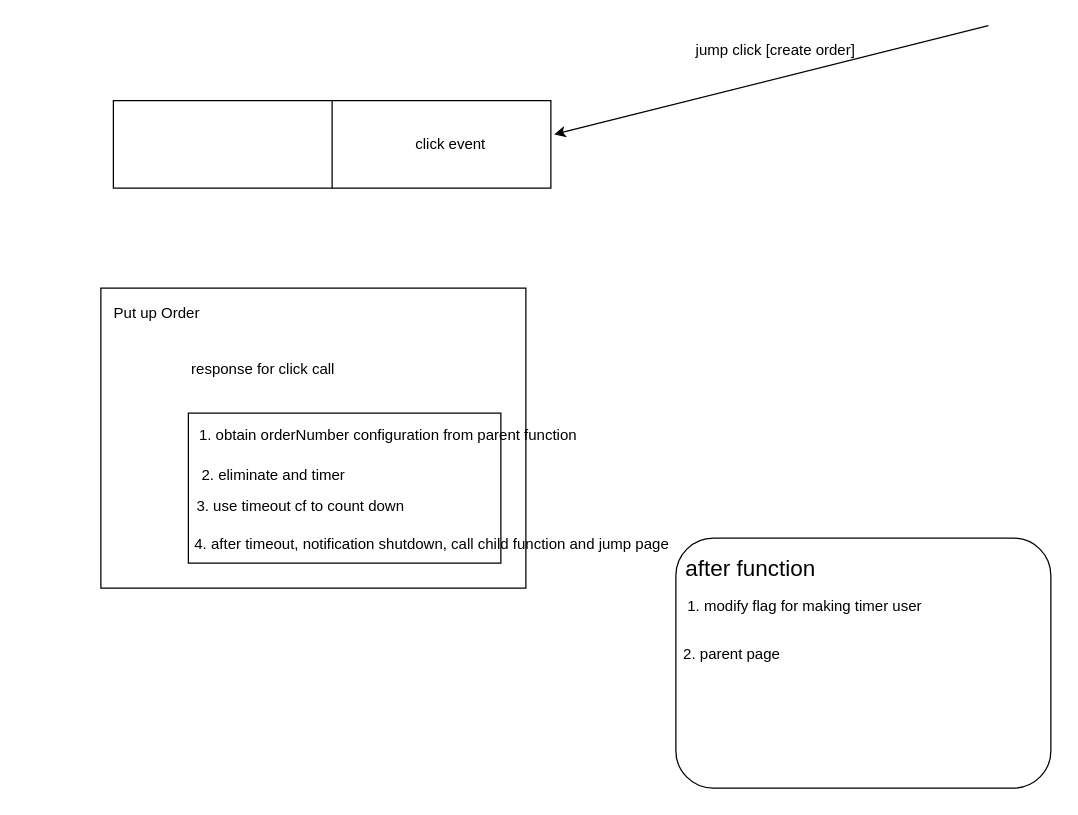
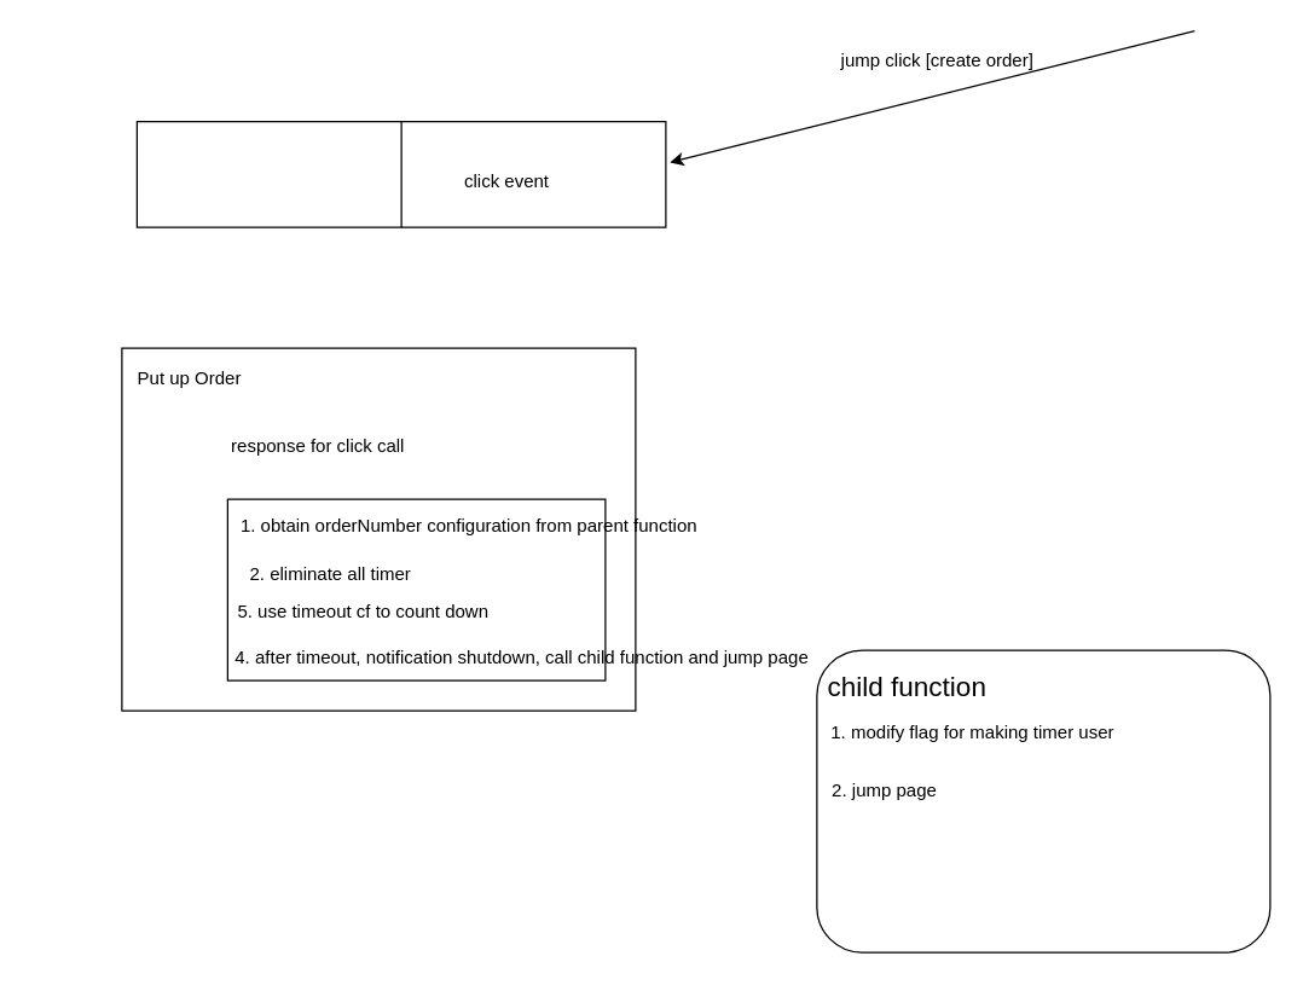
  <mxCell id="0" />
  <mxCell id="1" parent="0" />
  <mxCell id="2" value="" style="rounded=0;whiteSpace=wrap;html=1;" vertex="1" parent="1"><mxGeometry x="90" y="80" width="350" height="70" as="geometry" /></mxCell>
  <mxCell id="3" value="" style="endArrow=none;html=1;rounded=0;entryX=0.5;entryY=0;entryDx=0;entryDy=0;exitX=0.5;exitY=1;exitDx=0;exitDy=0;" edge="1" parent="1" source="2" target="2"><mxGeometry width="50" height="50" relative="1" as="geometry"><mxPoint x="420" y="460" as="sourcePoint" /><mxPoint x="470" y="410" as="targetPoint" /></mxGeometry></mxCell>
- <mxCell id="4" value="click event" style="text;html=1;strokeColor=none;fillColor=none;align=center;verticalAlign=middle;whiteSpace=wrap;rounded=0;" vertex="1" parent="1"><mxGeometry x="330" y="100" width="60" height="30" as="geometry" /></mxCell>
+ <mxCell id="4" value="click event" style="text;html=1;strokeColor=none;fillColor=none;align=center;verticalAlign=middle;whiteSpace=wrap;rounded=0;" vertex="1" parent="1"><mxGeometry x="305" y="105" width="60" height="30" as="geometry" /></mxCell>
  <mxCell id="5" value="" style="endArrow=classic;html=1;rounded=0;entryX=1.008;entryY=0.386;entryDx=0;entryDy=0;entryPerimeter=0;" edge="1" parent="1" target="2"><mxGeometry width="50" height="50" relative="1" as="geometry"><mxPoint x="790" y="20" as="sourcePoint" /><mxPoint x="470" y="410" as="targetPoint" /></mxGeometry></mxCell>
  <mxCell id="6" value="jump click [create order]" style="text;html=1;strokeColor=none;fillColor=none;align=center;verticalAlign=middle;whiteSpace=wrap;rounded=0;" vertex="1" parent="1"><mxGeometry x="510" y="20" width="220" height="40" as="geometry" /></mxCell>
  <mxCell id="7" value="" style="rounded=0;whiteSpace=wrap;html=1;" vertex="1" parent="1"><mxGeometry x="80" y="230" width="340" height="240" as="geometry" /></mxCell>
  <mxCell id="8" value="Put up Order" style="text;html=1;strokeColor=none;fillColor=none;align=center;verticalAlign=middle;whiteSpace=wrap;rounded=0;" vertex="1" parent="1"><mxGeometry y="240" width="210" height="20" as="geometry" x="20" /></mxCell>
  <mxCell id="9" value="response for click call" style="text;html=1;strokeColor=none;fillColor=none;align=center;verticalAlign=middle;whiteSpace=wrap;rounded=0;" vertex="1" parent="1"><mxGeometry y="280" width="380" height="30" as="geometry" x="20" /></mxCell>
  <mxCell id="10" value="" style="rounded=0;whiteSpace=wrap;html=1;" vertex="1" parent="1"><mxGeometry x="150" y="330" width="250" height="120" as="geometry" /></mxCell>
  <mxCell id="11" value="1. obtain orderNumber configuration from parent function" style="text;html=1;strokeColor=none;fillColor=none;align=center;verticalAlign=middle;whiteSpace=wrap;rounded=0;" vertex="1" parent="1"><mxGeometry x="60" y="330" width="500" height="35" as="geometry" /></mxCell>
- <mxCell id="12" value="2. eliminate and timer&amp;nbsp;" style="text;html=1;strokeColor=none;fillColor=none;align=center;verticalAlign=middle;whiteSpace=wrap;rounded=0;" vertex="1" parent="1"><mxGeometry y="360" width="400" height="40" as="geometry" x="20" /></mxCell>
- <mxCell id="13" value="3. use timeout cf to count down" style="text;html=1;strokeColor=none;fillColor=none;align=center;verticalAlign=middle;whiteSpace=wrap;rounded=0;" vertex="1" parent="1"><mxGeometry x="70" y="390" width="340" height="30" as="geometry" /></mxCell>
+ <mxCell id="12" value="2. eliminate all timer&amp;nbsp;" style="text;html=1;strokeColor=none;fillColor=none;align=center;verticalAlign=middle;whiteSpace=wrap;rounded=0;" vertex="1" parent="1"><mxGeometry y="360" width="400" height="40" as="geometry" x="20" /></mxCell>
+ <mxCell id="13" value="5. use timeout cf to count down" style="text;html=1;strokeColor=none;fillColor=none;align=center;verticalAlign=middle;whiteSpace=wrap;rounded=0;" vertex="1" parent="1"><mxGeometry x="70" y="390" width="340" height="30" as="geometry" /></mxCell>
  <mxCell id="14" value="4. after timeout, notification shutdown, call child function and jump page" style="text;html=1;strokeColor=none;fillColor=none;align=center;verticalAlign=middle;whiteSpace=wrap;rounded=0;" vertex="1" parent="1"><mxGeometry y="420" width="650" height="30" as="geometry" x="20" /></mxCell>
  <mxCell id="15" value="" style="rounded=1;whiteSpace=wrap;html=1;" vertex="1" parent="1"><mxGeometry x="540" y="430" width="300" height="200" as="geometry" /></mxCell>
- <mxCell id="16" value="&lt;font style=&quot;font-size: 18px;&quot;&gt;after function&lt;/font&gt;" style="text;html=1;strokeColor=none;fillColor=none;align=center;verticalAlign=middle;whiteSpace=wrap;rounded=0;" vertex="1" parent="1"><mxGeometry x="490" y="440" width="220" height="30" as="geometry" /></mxCell>
+ <mxCell id="16" value="&lt;font style=&quot;font-size: 18px;&quot;&gt;child function&lt;/font&gt;" style="text;html=1;strokeColor=none;fillColor=none;align=center;verticalAlign=middle;whiteSpace=wrap;rounded=0;" vertex="1" parent="1"><mxGeometry x="490" y="440" width="220" height="30" as="geometry" /></mxCell>
  <mxCell id="17" value="1. modify flag for making timer user&amp;nbsp;" style="text;html=1;strokeColor=none;fillColor=none;align=center;verticalAlign=middle;whiteSpace=wrap;rounded=0;" vertex="1" parent="1"><mxGeometry x="450" y="470" width="390" height="30" as="geometry" /></mxCell>
- <mxCell id="18" value="2. parent page" style="text;html=1;strokeColor=none;fillColor=none;align=center;verticalAlign=middle;whiteSpace=wrap;rounded=0;" vertex="1" parent="1"><mxGeometry x="410" y="500" width="350" height="45" as="geometry" /></mxCell>
+ <mxCell id="18" value="2. jump page" style="text;html=1;strokeColor=none;fillColor=none;align=center;verticalAlign=middle;whiteSpace=wrap;rounded=0;" vertex="1" parent="1"><mxGeometry x="410" y="500" width="350" height="45" as="geometry" /></mxCell>
